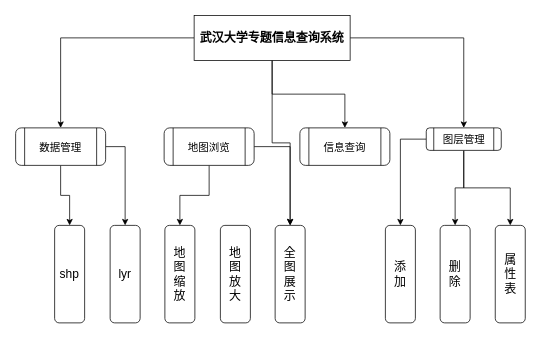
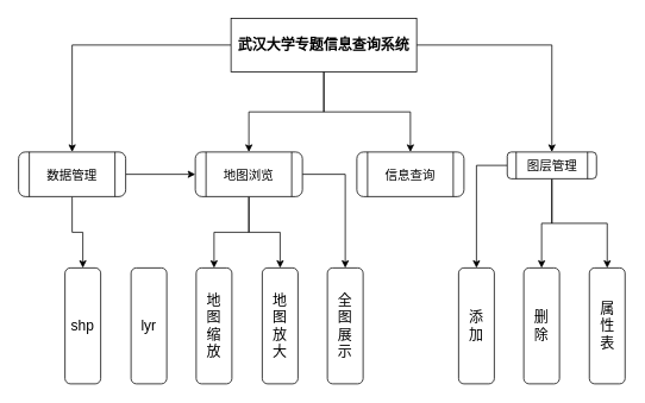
  <mxCell id="0" />
  <mxCell id="1" parent="0" />
  <mxCell id="2" value="" style="edgeStyle=orthogonalEdgeStyle;rounded=0;orthogonalLoop=1;jettySize=auto;html=1;fontSize=16;" edge="1" parent="1" source="6" target="9"><mxGeometry relative="1" as="geometry" /></mxCell>
- <mxCell id="3" style="edgeStyle=orthogonalEdgeStyle;rounded=0;orthogonalLoop=1;jettySize=auto;html=1;fontSize=16;" edge="1" parent="1" source="6" target="23"><mxGeometry relative="1" as="geometry" /></mxCell>
+ <mxCell id="3" style="edgeStyle=orthogonalEdgeStyle;rounded=0;orthogonalLoop=1;jettySize=auto;html=1;fontSize=16;" edge="1" parent="1" source="6" target="13"><mxGeometry relative="1" as="geometry" /></mxCell>
  <mxCell id="4" style="edgeStyle=orthogonalEdgeStyle;rounded=0;orthogonalLoop=1;jettySize=auto;html=1;fontSize=16;" edge="1" parent="1" source="6" target="14"><mxGeometry relative="1" as="geometry" /></mxCell>
  <mxCell id="5" style="edgeStyle=orthogonalEdgeStyle;rounded=0;orthogonalLoop=1;jettySize=auto;html=1;fontSize=16;" edge="1" parent="1" source="6" target="18"><mxGeometry relative="1" as="geometry" /></mxCell>
  <mxCell id="6" value="武汉大学专题信息查询系统" style="rounded=0;whiteSpace=wrap;html=1;fontSize=16;fontStyle=1" vertex="1" parent="1"><mxGeometry x="258" y="20" width="208" height="60" as="geometry" /></mxCell>
  <mxCell id="7" style="edgeStyle=orthogonalEdgeStyle;rounded=0;orthogonalLoop=1;jettySize=auto;html=1;entryX=0.5;entryY=0;entryDx=0;entryDy=0;fontSize=16;" edge="1" parent="1" source="9" target="19"><mxGeometry relative="1" as="geometry" /></mxCell>
- <mxCell id="8" style="edgeStyle=orthogonalEdgeStyle;rounded=0;orthogonalLoop=1;jettySize=auto;html=1;entryX=0.5;entryY=0;entryDx=0;entryDy=0;fontSize=16;" edge="1" parent="1" source="9" target="20"><mxGeometry relative="1" as="geometry" /></mxCell>
+ <mxCell id="8" style="edgeStyle=orthogonalEdgeStyle;rounded=0;orthogonalLoop=1;jettySize=auto;html=1;fontSize=16;" edge="1" parent="1" source="9" target="13"><mxGeometry relative="1" as="geometry" /></mxCell>
  <mxCell id="9" value="&lt;span style=&quot;font-weight: normal&quot;&gt;&lt;font style=&quot;font-size: 14px&quot;&gt;数据管理&lt;/font&gt;&lt;/span&gt;" style="shape=process;whiteSpace=wrap;html=1;backgroundOutline=1;rounded=1;fontSize=16;flipH=1;" vertex="1" parent="1"><mxGeometry x="20" y="170" width="120" height="50" as="geometry" /></mxCell>
  <mxCell id="10" style="edgeStyle=orthogonalEdgeStyle;rounded=0;orthogonalLoop=1;jettySize=auto;html=1;entryX=0.5;entryY=0;entryDx=0;entryDy=0;fontSize=16;" edge="1" parent="1" source="13" target="23"><mxGeometry relative="1" as="geometry" /></mxCell>
+ <mxCell id="11" style="edgeStyle=orthogonalEdgeStyle;rounded=0;orthogonalLoop=1;jettySize=auto;html=1;entryX=0.5;entryY=0;entryDx=0;entryDy=0;fontSize=16;" edge="1" parent="1" source="13" target="22"><mxGeometry relative="1" as="geometry" /></mxCell>
  <mxCell id="12" style="edgeStyle=orthogonalEdgeStyle;rounded=0;orthogonalLoop=1;jettySize=auto;html=1;entryX=0.5;entryY=0;entryDx=0;entryDy=0;fontSize=16;exitX=0.5;exitY=1;exitDx=0;exitDy=0;" edge="1" parent="1" source="13" target="21"><mxGeometry relative="1" as="geometry" /></mxCell>
  <mxCell id="13" value="&lt;span style=&quot;font-weight: normal&quot;&gt;&lt;font style=&quot;font-size: 14px&quot;&gt;地图浏览&lt;/font&gt;&lt;/span&gt;" style="shape=process;whiteSpace=wrap;html=1;backgroundOutline=1;rounded=1;fontSize=16;flipH=1;" vertex="1" parent="1"><mxGeometry x="218" y="170" width="120" height="50" as="geometry" /></mxCell>
  <mxCell id="14" value="&lt;span style=&quot;font-weight: normal&quot;&gt;&lt;font style=&quot;font-size: 14px&quot;&gt;信息查询&lt;/font&gt;&lt;/span&gt;" style="shape=process;whiteSpace=wrap;html=1;backgroundOutline=1;rounded=1;fontSize=16;flipH=1;" vertex="1" parent="1"><mxGeometry x="399" y="170" width="120" height="50" as="geometry" /></mxCell>
  <mxCell id="15" style="edgeStyle=orthogonalEdgeStyle;rounded=0;orthogonalLoop=1;jettySize=auto;html=1;entryX=0.5;entryY=0;entryDx=0;entryDy=0;fontSize=16;" edge="1" parent="1" source="18" target="24"><mxGeometry relative="1" as="geometry" /></mxCell>
  <mxCell id="16" style="edgeStyle=orthogonalEdgeStyle;rounded=0;orthogonalLoop=1;jettySize=auto;html=1;entryX=0.5;entryY=0;entryDx=0;entryDy=0;fontSize=16;" edge="1" parent="1" source="18" target="25"><mxGeometry relative="1" as="geometry" /></mxCell>
  <mxCell id="17" style="edgeStyle=orthogonalEdgeStyle;rounded=0;orthogonalLoop=1;jettySize=auto;html=1;entryX=0.5;entryY=0;entryDx=0;entryDy=0;fontSize=16;" edge="1" parent="1" source="18" target="26"><mxGeometry relative="1" as="geometry" /></mxCell>
  <mxCell id="18" value="&lt;span style=&quot;font-weight: normal&quot;&gt;&lt;font style=&quot;font-size: 14px&quot;&gt;图层管理&lt;/font&gt;&lt;/span&gt;" style="shape=process;whiteSpace=wrap;html=1;backgroundOutline=1;rounded=1;fontSize=16;flipH=1;" vertex="1" parent="1"><mxGeometry x="567.5" y="170" width="100" height="30" as="geometry" /></mxCell>
  <mxCell id="19" value="shp" style="rounded=1;whiteSpace=wrap;html=1;fontSize=16;" vertex="1" parent="1"><mxGeometry x="72" y="300" width="40" height="130" as="geometry" /></mxCell>
  <mxCell id="20" value="lyr" style="rounded=1;whiteSpace=wrap;html=1;fontSize=16;" vertex="1" parent="1"><mxGeometry x="146" y="300" width="40" height="130" as="geometry" /></mxCell>
  <mxCell id="21" value="地&lt;br&gt;图&lt;br&gt;缩&lt;br&gt;放" style="rounded=1;whiteSpace=wrap;html=1;fontSize=16;" vertex="1" parent="1"><mxGeometry x="219" y="300" width="40" height="130" as="geometry" /></mxCell>
  <mxCell id="22" value="地&lt;br&gt;图&lt;br&gt;放&lt;br&gt;大" style="rounded=1;whiteSpace=wrap;html=1;fontSize=16;" vertex="1" parent="1"><mxGeometry x="293" y="300" width="40" height="130" as="geometry" /></mxCell>
  <mxCell id="23" value="全&lt;br&gt;图&lt;br&gt;展&lt;br&gt;示" style="rounded=1;whiteSpace=wrap;html=1;fontSize=16;" vertex="1" parent="1"><mxGeometry x="366" y="300" width="40" height="130" as="geometry" /></mxCell>
  <mxCell id="24" value="添&lt;br&gt;加" style="rounded=1;whiteSpace=wrap;html=1;fontSize=16;" vertex="1" parent="1"><mxGeometry x="513" y="300" width="40" height="130" as="geometry" /></mxCell>
  <mxCell id="25" value="删&lt;br&gt;除" style="rounded=1;whiteSpace=wrap;html=1;fontSize=16;" vertex="1" parent="1"><mxGeometry x="586" y="300" width="40" height="130" as="geometry" /></mxCell>
  <mxCell id="26" value="属&lt;br&gt;性&lt;br&gt;表" style="rounded=1;whiteSpace=wrap;html=1;fontSize=16;" vertex="1" parent="1"><mxGeometry x="659.5" y="300" width="40" height="130" as="geometry" /></mxCell>
